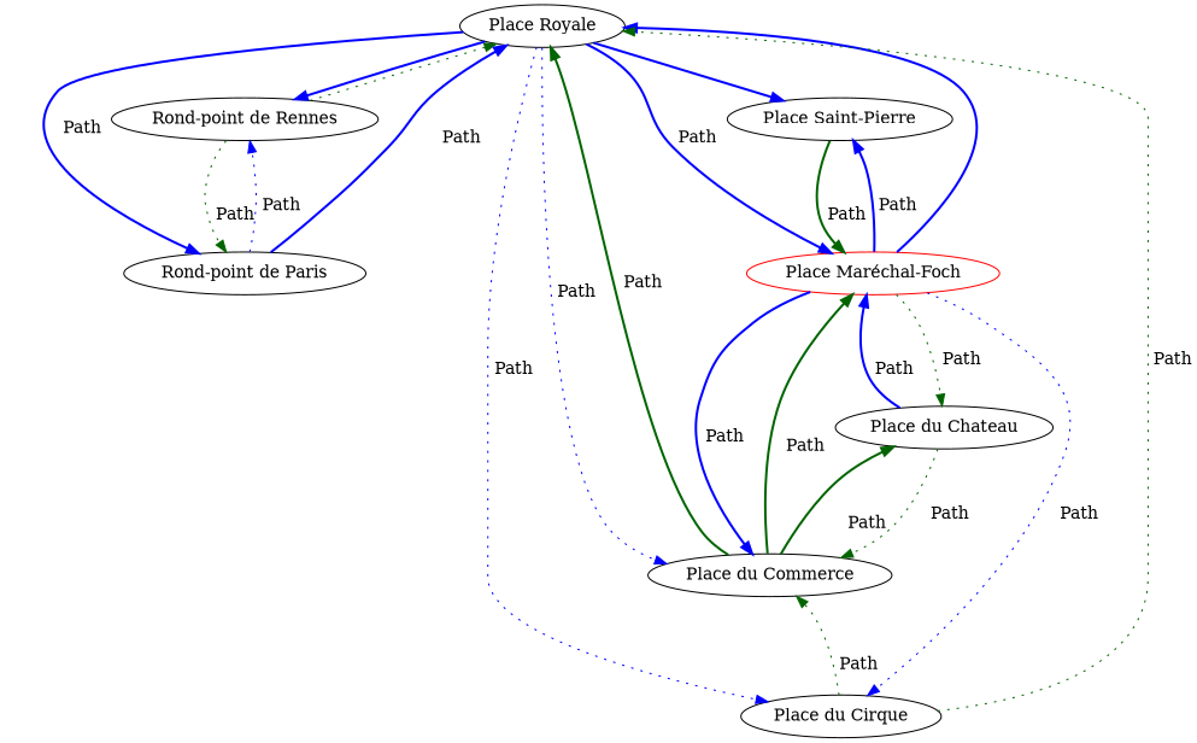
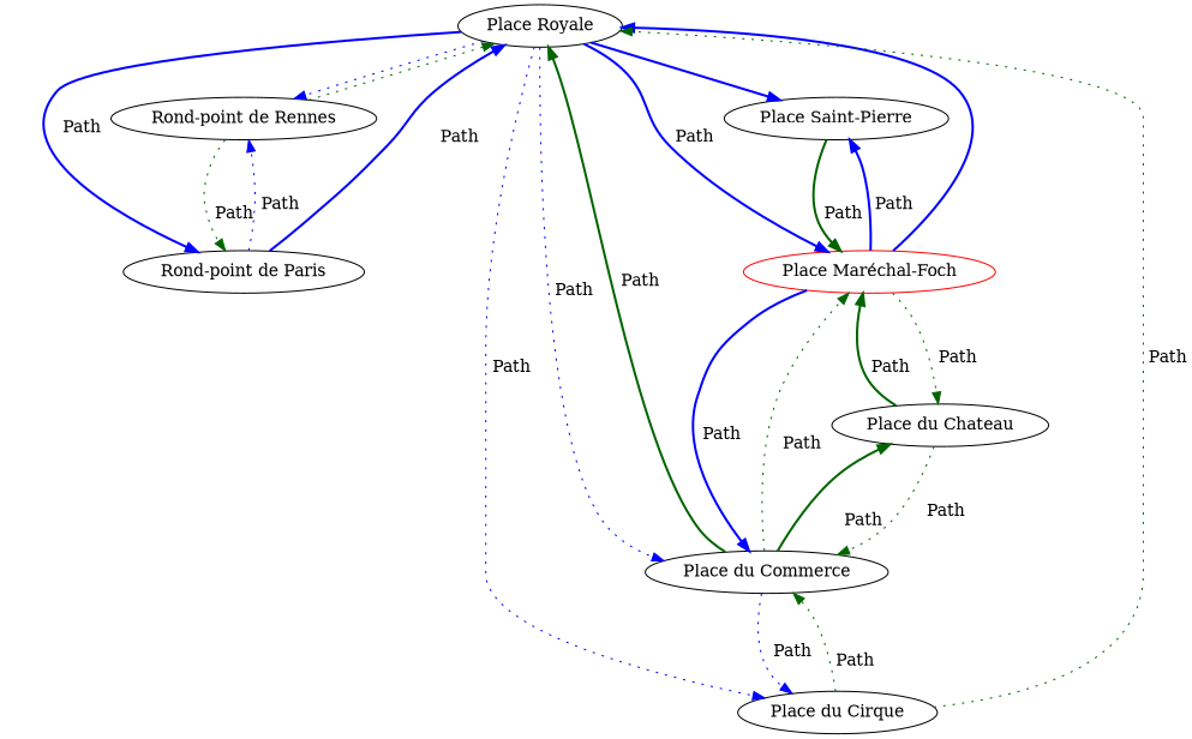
  digraph {
    edge [color=blue style=dotted]
    n1 [label="Place Royale"]
    n2 [label="Rond-point de Rennes"]
    n3 [label="Rond-point de Paris"]
    n4 [label="Place Saint-Pierre"]
    n5 [color=red label="Place Maréchal-Foch"]
    n6 [label="Place du Commerce"]
    n7 [label="Place du Cirque"]
    n8 [label="Place du Chateau"]
-   n1 -> n2 [style=bold]
+   n1 -> n2
    n1 -> n3 [label="\n Path" style=bold]
    n1 -> n4 [style=bold]
    n1 -> n5 [label="\n\n Path" style=bold]
    n1 -> n6 [label="\n\n Path"]
    n1 -> n7 [label="\n\n Path"]
    n2 -> n1 [color=darkgreen]
    n2 -> n3 [color=darkgreen label="\n\n Path"]
    n3 -> n1 [label="\n\n Path" style=bold]
    n3 -> n2 [label="\n Path"]
    n4 -> n5 [color=darkgreen label="\n\n Path" style=bold]
    n5 -> n1 [style=bold]
    n5 -> n4 [label="\n Path" style=bold]
    n5 -> n6 [label="\n Path" style=bold]
    n5 -> n8 [color=darkgreen label="\n Path"]
    n6 -> n1 [color=darkgreen label="\n Path" style=bold]
-   n6 -> n5 [color=darkgreen label="\n\n Path" style=bold]
-   n5 -> n7 [label="\n Path"]
+   n6 -> n5 [color=darkgreen label="\n\n Path"]
+   n6 -> n7 [label="\n Path"]
    n6 -> n8 [color=darkgreen label="\n\n Path" style=bold]
    n7 -> n1 [color=darkgreen label="\n Path"]
    n7 -> n6 [color=darkgreen label="\n\n Path"]
-   n8 -> n5 [label="\n\n Path" style=bold]
+   n8 -> n5 [color=darkgreen label="\n\n Path" style=bold]
    n8 -> n6 [color=darkgreen label="\n Path"]
  }
